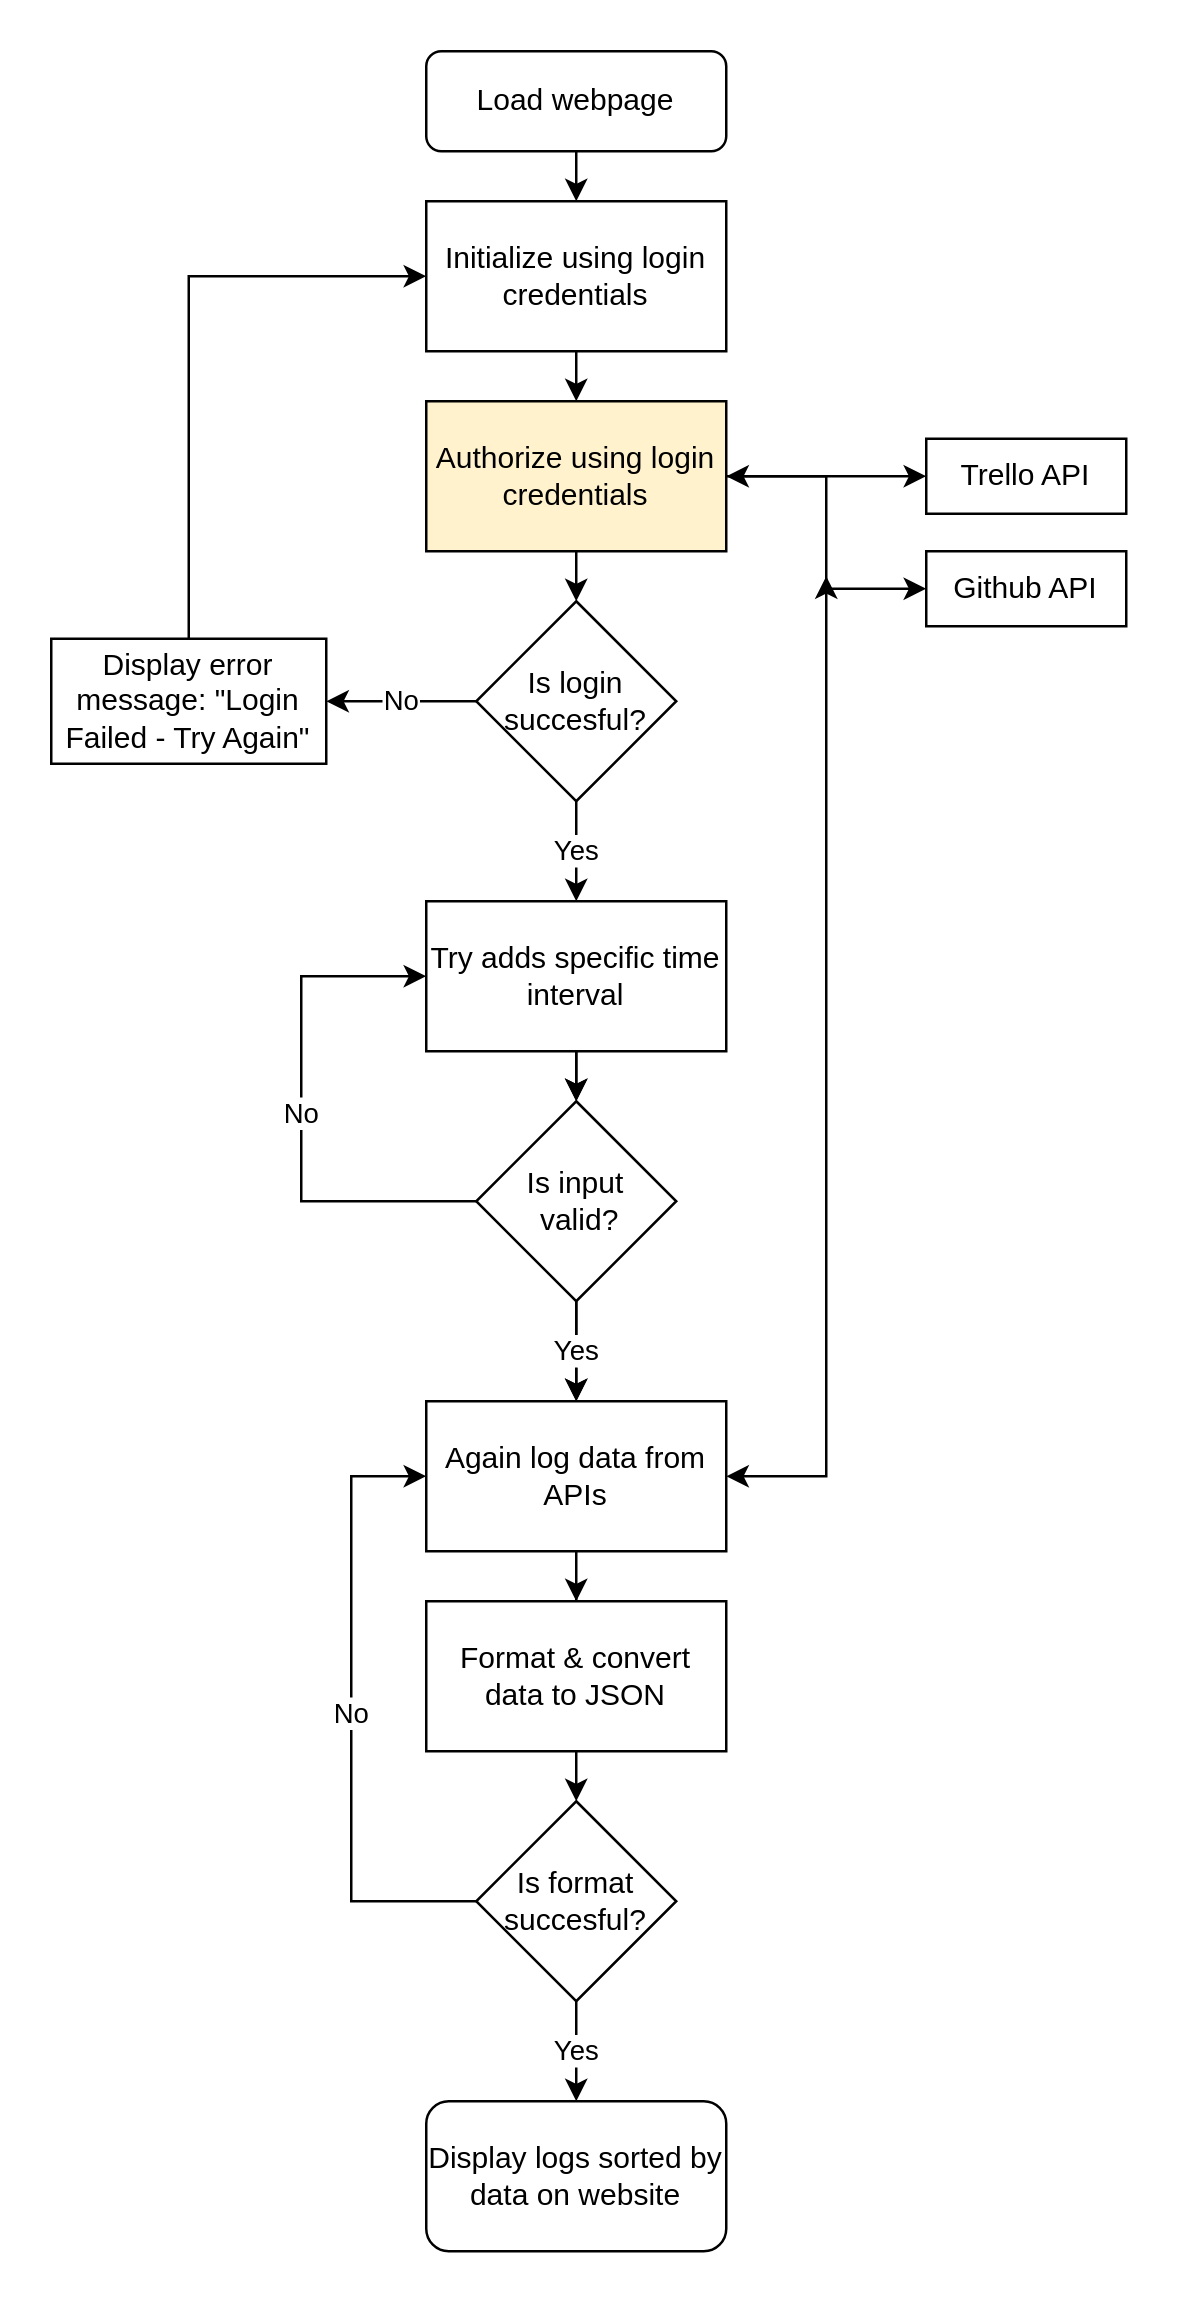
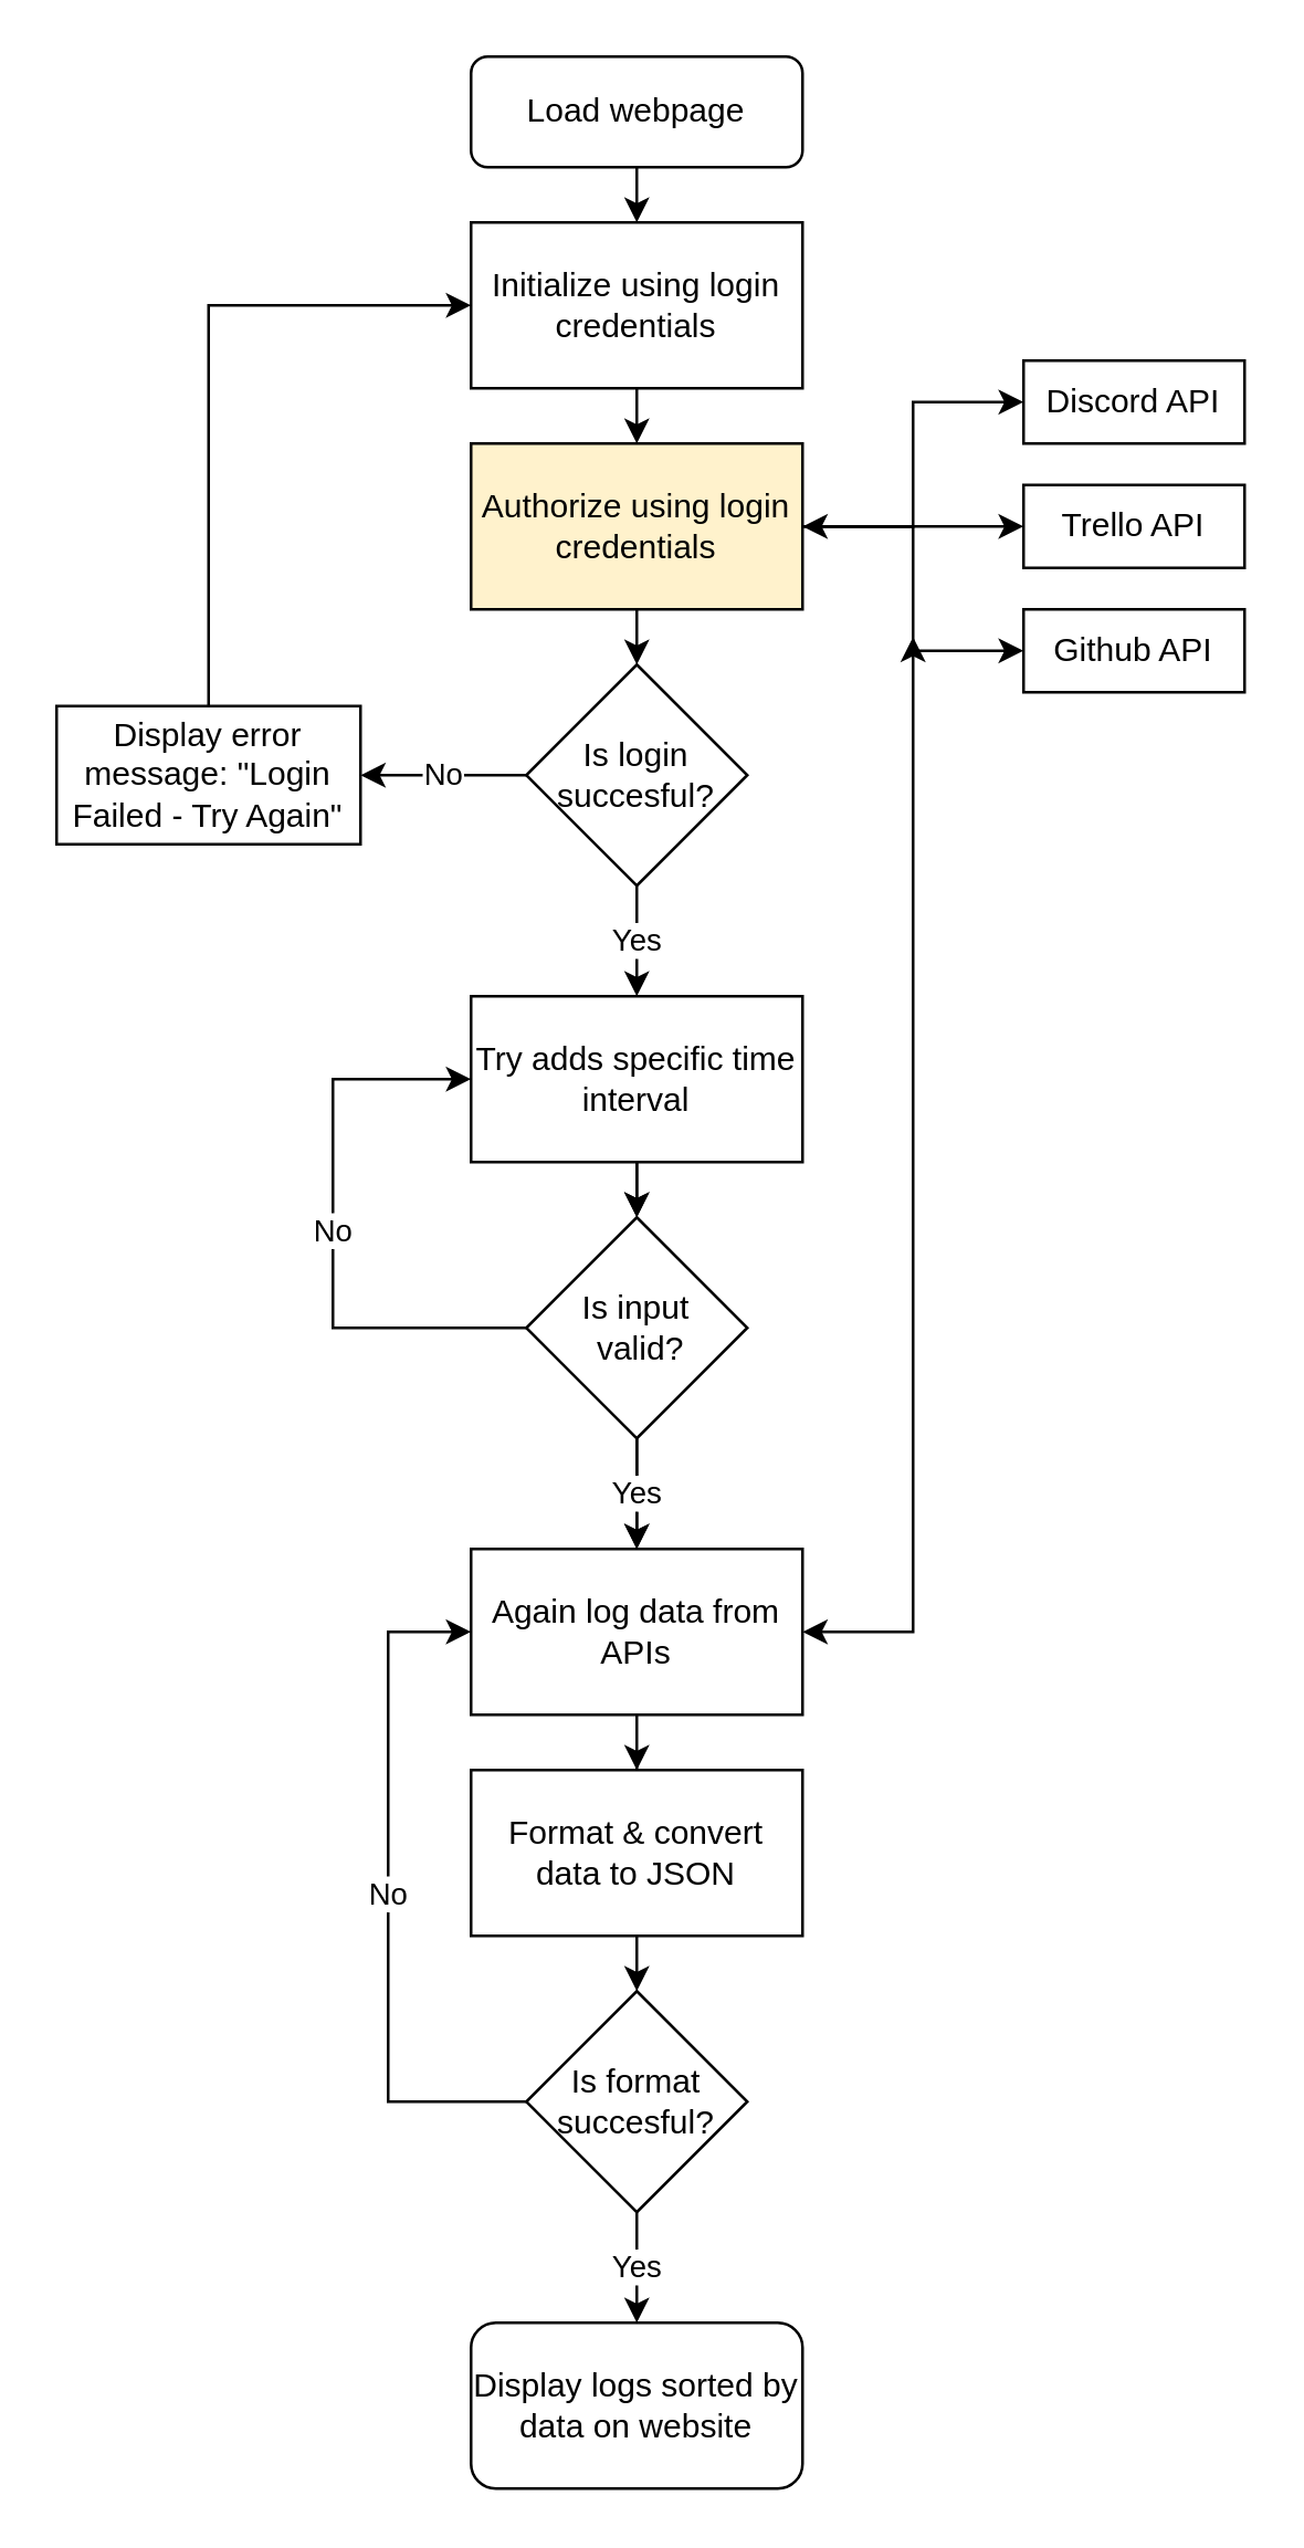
  <mxCell id="0" />
  <mxCell id="1" parent="0" />
  <mxCell id="2" value="Load webpage" style="rounded=1;whiteSpace=wrap;html=1;fontSize=12;glass=0;strokeWidth=1;shadow=0;" parent="1" vertex="1"><mxGeometry x="170" y="20" width="120" height="40" as="geometry" /></mxCell>
  <mxCell id="3" style="edgeStyle=orthogonalEdgeStyle;rounded=0;orthogonalLoop=1;jettySize=auto;html=1;exitX=0.5;exitY=1;exitDx=0;exitDy=0;entryX=0.5;entryY=0;entryDx=0;entryDy=0;" parent="1" source="4" target="7" edge="1"><mxGeometry relative="1" as="geometry" /></mxCell>
  <mxCell id="4" value="Initialize using login credentials" style="rounded=0;whiteSpace=wrap;html=1;" parent="1" vertex="1"><mxGeometry x="170" y="80" width="120" height="60" as="geometry" /></mxCell>
  <mxCell id="5" style="edgeStyle=orthogonalEdgeStyle;rounded=0;orthogonalLoop=1;jettySize=auto;html=1;exitX=1;exitY=0.5;exitDx=0;exitDy=0;entryX=0;entryY=0.5;entryDx=0;entryDy=0;" edge="1" parent="1" source="7" target="13"><mxGeometry relative="1" as="geometry"><Array as="points"><mxPoint x="330" y="190" /><mxPoint x="330" y="235" /></Array></mxGeometry></mxCell>
+ <mxCell id="6" style="edgeStyle=orthogonalEdgeStyle;rounded=0;orthogonalLoop=1;jettySize=auto;html=1;exitX=1;exitY=0.5;exitDx=0;exitDy=0;" edge="1" parent="1" source="7" target="8"><mxGeometry relative="1" as="geometry"><Array as="points"><mxPoint x="330" y="190" /><mxPoint x="330" y="145" /></Array></mxGeometry></mxCell>
  <mxCell id="7" value="Authorize using login credentials" style="rounded=0;whiteSpace=wrap;html=1;fillColor=#fff2cc;" parent="1" vertex="1"><mxGeometry x="170" y="160" width="120" height="60" as="geometry" /></mxCell>
+ <mxCell id="8" value="Discord API" style="rounded=0;whiteSpace=wrap;html=1;" vertex="1" parent="1"><mxGeometry x="370" y="130" width="80" height="30" as="geometry" /></mxCell>
  <mxCell id="9" value="No" style="edgeStyle=orthogonalEdgeStyle;rounded=0;orthogonalLoop=1;jettySize=auto;html=1;exitX=0;exitY=0.5;exitDx=0;exitDy=0;entryX=1;entryY=0.5;entryDx=0;entryDy=0;" edge="1" parent="1" source="10" target="18"><mxGeometry relative="1" as="geometry"><mxPoint x="150" y="280" as="targetPoint" /></mxGeometry></mxCell>
  <mxCell id="10" value="Is login succesful?" style="rhombus;whiteSpace=wrap;html=1;" vertex="1" parent="1"><mxGeometry x="190" y="240" width="80" height="80" as="geometry" /></mxCell>
  <mxCell id="11" value="Trello API" style="rounded=0;whiteSpace=wrap;html=1;" vertex="1" parent="1"><mxGeometry x="370" y="175" width="80" height="30" as="geometry" /></mxCell>
  <mxCell id="12" value="" style="endArrow=classic;html=1;rounded=0;exitX=0.5;exitY=1;exitDx=0;exitDy=0;entryX=0.5;entryY=0;entryDx=0;entryDy=0;" edge="1" parent="1" source="7" target="10"><mxGeometry width="50" height="50" relative="1" as="geometry"><mxPoint x="400" y="230" as="sourcePoint" /><mxPoint x="450" y="180" as="targetPoint" /></mxGeometry></mxCell>
  <mxCell id="13" value="Github API" style="rounded=0;whiteSpace=wrap;html=1;" vertex="1" parent="1"><mxGeometry x="370" y="220" width="80" height="30" as="geometry" /></mxCell>
  <mxCell id="14" value="Yes" style="endArrow=classic;html=1;rounded=0;exitX=0.5;exitY=1;exitDx=0;exitDy=0;entryX=0.5;entryY=0;entryDx=0;entryDy=0;" edge="1" parent="1" target="16"><mxGeometry width="50" height="50" relative="1" as="geometry"><mxPoint x="230" y="320" as="sourcePoint" /><mxPoint x="230" y="350" as="targetPoint" /></mxGeometry></mxCell>
  <mxCell id="15" style="edgeStyle=orthogonalEdgeStyle;rounded=0;orthogonalLoop=1;jettySize=auto;html=1;exitX=0.5;exitY=1;exitDx=0;exitDy=0;entryX=0.5;entryY=0;entryDx=0;entryDy=0;" edge="1" parent="1" source="16" target="22"><mxGeometry relative="1" as="geometry" /></mxCell>
  <mxCell id="16" value="Try adds specific time interval" style="rounded=0;whiteSpace=wrap;html=1;" vertex="1" parent="1"><mxGeometry x="170" y="360" width="120" height="60" as="geometry" /></mxCell>
  <mxCell id="17" style="edgeStyle=orthogonalEdgeStyle;rounded=0;orthogonalLoop=1;jettySize=auto;html=1;exitX=0.5;exitY=0;exitDx=0;exitDy=0;entryX=0;entryY=0.5;entryDx=0;entryDy=0;" edge="1" parent="1" source="18" target="4"><mxGeometry relative="1" as="geometry" /></mxCell>
  <mxCell id="18" value="Display error message: &quot;Login Failed - Try Again&quot;" style="rounded=0;whiteSpace=wrap;html=1;" vertex="1" parent="1"><mxGeometry x="20" y="255" width="110" height="50" as="geometry" /></mxCell>
  <mxCell id="19" value="" style="endArrow=classic;startArrow=classic;html=1;rounded=0;entryX=0;entryY=0.5;entryDx=0;entryDy=0;exitX=1;exitY=0.5;exitDx=0;exitDy=0;" edge="1" parent="1" source="7" target="11"><mxGeometry width="50" height="50" relative="1" as="geometry"><mxPoint x="400" y="260" as="sourcePoint" /><mxPoint x="450" y="210" as="targetPoint" /></mxGeometry></mxCell>
  <mxCell id="20" value="No" style="edgeStyle=orthogonalEdgeStyle;rounded=0;orthogonalLoop=1;jettySize=auto;html=1;exitX=0;exitY=0.5;exitDx=0;exitDy=0;entryX=0;entryY=0.5;entryDx=0;entryDy=0;" edge="1" parent="1" source="22"><mxGeometry relative="1" as="geometry"><Array as="points"><mxPoint x="120" y="480" /><mxPoint x="120" y="390" /></Array><mxPoint x="170" y="390" as="targetPoint" /></mxGeometry></mxCell>
  <mxCell id="21" value="Yes" style="edgeStyle=orthogonalEdgeStyle;rounded=0;orthogonalLoop=1;jettySize=auto;html=1;exitX=0.5;exitY=1;exitDx=0;exitDy=0;entryX=0.5;entryY=0;entryDx=0;entryDy=0;" edge="1" parent="1" source="22" target="24"><mxGeometry relative="1" as="geometry" /></mxCell>
  <mxCell id="22" value="Is input&lt;br&gt;&amp;nbsp;valid?" style="rhombus;whiteSpace=wrap;html=1;" vertex="1" parent="1"><mxGeometry x="190" y="440" width="80" height="80" as="geometry" /></mxCell>
  <mxCell id="23" value="" style="edgeStyle=orthogonalEdgeStyle;rounded=0;orthogonalLoop=1;jettySize=auto;html=1;" edge="1" parent="1" source="24" target="29"><mxGeometry relative="1" as="geometry" /></mxCell>
  <mxCell id="24" value="Again log data from APIs" style="rounded=0;whiteSpace=wrap;html=1;" vertex="1" parent="1"><mxGeometry x="170" y="560" width="120" height="60" as="geometry" /></mxCell>
  <mxCell id="25" value="" style="endArrow=classic;html=1;rounded=0;entryX=1;entryY=0.5;entryDx=0;entryDy=0;strokeColor=#000000;startArrow=classic;" edge="1" parent="1" target="24"><mxGeometry width="50" height="50" relative="1" as="geometry"><mxPoint x="330" y="230" as="sourcePoint" /><mxPoint x="390" y="340" as="targetPoint" /><Array as="points"><mxPoint x="330" y="590" /></Array></mxGeometry></mxCell>
  <mxCell id="26" value="" style="endArrow=classic;html=1;rounded=0;exitX=0.5;exitY=1;exitDx=0;exitDy=0;entryX=0.5;entryY=0;entryDx=0;entryDy=0;" edge="1" parent="1" source="16" target="22"><mxGeometry width="50" height="50" relative="1" as="geometry"><mxPoint x="130" y="520" as="sourcePoint" /><mxPoint x="180" y="470" as="targetPoint" /></mxGeometry></mxCell>
  <mxCell id="27" value="Yes" style="endArrow=classic;html=1;rounded=0;exitX=0.5;exitY=1;exitDx=0;exitDy=0;entryX=0.5;entryY=0;entryDx=0;entryDy=0;" edge="1" parent="1" source="22" target="24"><mxGeometry width="50" height="50" relative="1" as="geometry"><mxPoint x="130" y="420" as="sourcePoint" /><mxPoint x="180" y="370" as="targetPoint" /></mxGeometry></mxCell>
  <mxCell id="28" style="edgeStyle=orthogonalEdgeStyle;rounded=0;orthogonalLoop=1;jettySize=auto;html=1;exitX=0.5;exitY=1;exitDx=0;exitDy=0;entryX=0.5;entryY=0;entryDx=0;entryDy=0;" edge="1" parent="1" source="29" target="33"><mxGeometry relative="1" as="geometry" /></mxCell>
  <mxCell id="29" value="Format &amp;amp; convert data to JSON" style="rounded=0;whiteSpace=wrap;html=1;" vertex="1" parent="1"><mxGeometry x="170" y="640" width="120" height="60" as="geometry" /></mxCell>
  <mxCell id="30" value="Display logs sorted by data on website" style="rounded=1;whiteSpace=wrap;html=1;" vertex="1" parent="1"><mxGeometry x="170" y="840" width="120" height="60" as="geometry" /></mxCell>
  <mxCell id="31" value="Yes" style="edgeStyle=orthogonalEdgeStyle;rounded=0;orthogonalLoop=1;jettySize=auto;html=1;exitX=0.5;exitY=1;exitDx=0;exitDy=0;" edge="1" parent="1" source="33"><mxGeometry relative="1" as="geometry"><mxPoint x="230" y="810" as="sourcePoint" /><mxPoint x="230" y="840" as="targetPoint" /></mxGeometry></mxCell>
  <mxCell id="32" value="No" style="edgeStyle=orthogonalEdgeStyle;rounded=0;orthogonalLoop=1;jettySize=auto;html=1;exitX=0;exitY=0.5;exitDx=0;exitDy=0;entryX=0;entryY=0.5;entryDx=0;entryDy=0;" edge="1" parent="1" source="33" target="24"><mxGeometry relative="1" as="geometry"><Array as="points"><mxPoint x="140" y="760" /><mxPoint x="140" y="590" /></Array></mxGeometry></mxCell>
  <mxCell id="33" value="Is format succesful?" style="rhombus;whiteSpace=wrap;html=1;" vertex="1" parent="1"><mxGeometry x="190" y="720" width="80" height="80" as="geometry" /></mxCell>
  <mxCell id="34" value="" style="endArrow=classic;html=1;rounded=0;exitX=0.5;exitY=1;exitDx=0;exitDy=0;entryX=0.5;entryY=0;entryDx=0;entryDy=0;" edge="1" parent="1" source="2" target="4"><mxGeometry width="50" height="50" relative="1" as="geometry"><mxPoint x="250" y="240" as="sourcePoint" /><mxPoint x="300" y="190" as="targetPoint" /></mxGeometry></mxCell>
